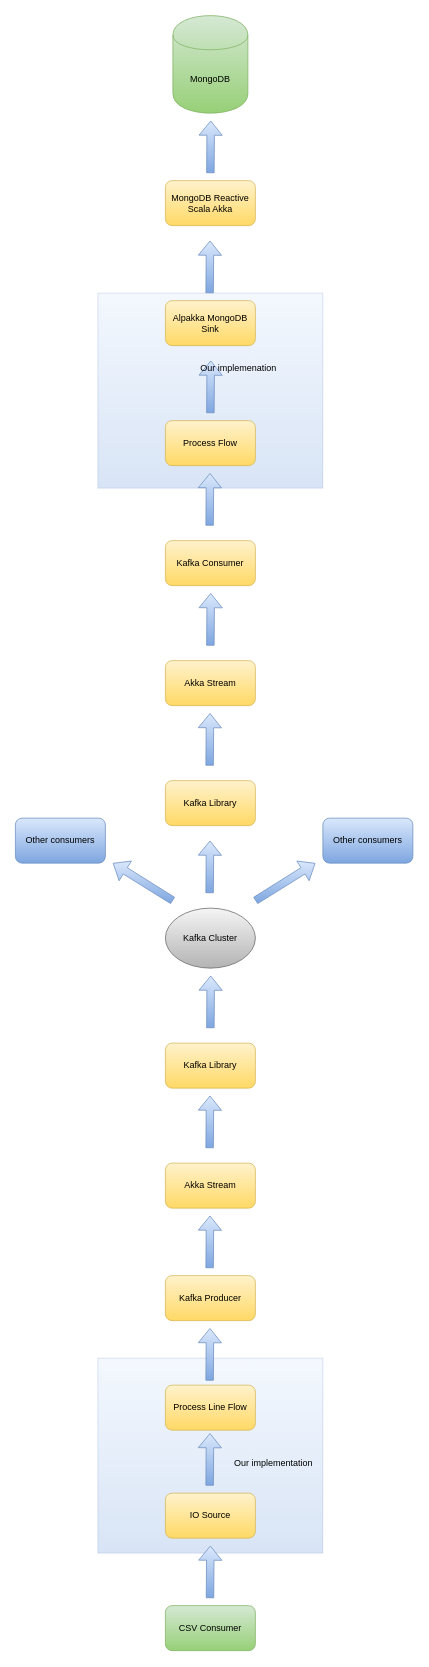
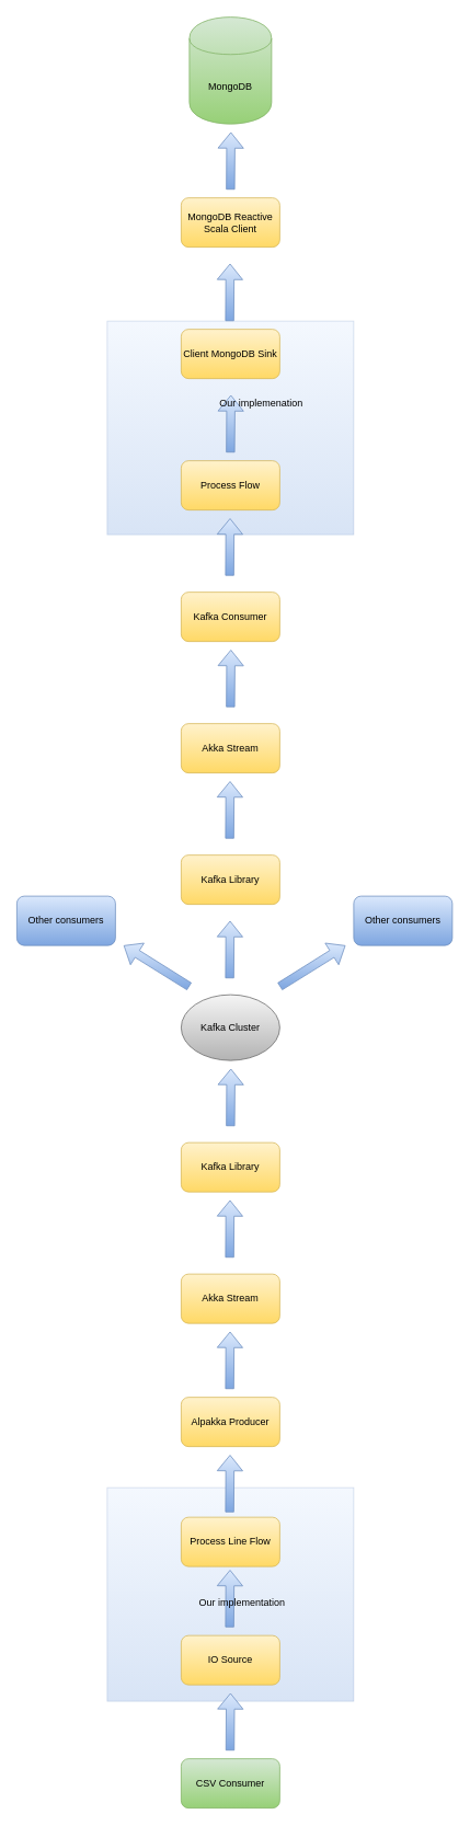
  <mxCell id="0" />
  <mxCell id="1" parent="0" />
  <mxCell id="2" value="" style="rounded=0;whiteSpace=wrap;html=1;gradientColor=#7ea6e0;fillColor=#dae8fc;strokeColor=#6c8ebf;opacity=30;" vertex="1" parent="1"><mxGeometry x="130" y="1810" width="300" height="260" as="geometry" /></mxCell>
  <mxCell id="3" value="" style="rounded=0;whiteSpace=wrap;html=1;gradientColor=#7ea6e0;fillColor=#dae8fc;strokeColor=#6c8ebf;opacity=30;" vertex="1" parent="1"><mxGeometry x="130" y="390" width="300" height="260" as="geometry" /></mxCell>
  <mxCell id="4" value="Kafka Cluster" style="ellipse;whiteSpace=wrap;html=1;gradientColor=#b3b3b3;fillColor=#f5f5f5;strokeColor=#666666;" vertex="1" parent="1"><mxGeometry x="220" y="1210" width="120" height="80" as="geometry" /></mxCell>
  <mxCell id="5" value="CSV Consumer" style="rounded=1;whiteSpace=wrap;html=1;gradientColor=#97d077;fillColor=#d5e8d4;strokeColor=#82b366;" vertex="1" parent="1"><mxGeometry x="220" y="2140" width="120" height="60" as="geometry" /></mxCell>
  <mxCell id="6" value="" style="shape=flexArrow;endArrow=classic;html=1;gradientColor=#7ea6e0;fillColor=#dae8fc;strokeColor=#6c8ebf;" edge="1" parent="1"><mxGeometry width="50" height="50" relative="1" as="geometry"><mxPoint x="279.5" y="2130" as="sourcePoint" /><mxPoint x="280" y="2060" as="targetPoint" /></mxGeometry></mxCell>
  <mxCell id="7" value="IO Source" style="rounded=1;whiteSpace=wrap;html=1;gradientColor=#ffd966;fillColor=#fff2cc;strokeColor=#d6b656;" vertex="1" parent="1"><mxGeometry x="220" y="1990" width="120" height="60" as="geometry" /></mxCell>
  <mxCell id="8" value="" style="shape=flexArrow;endArrow=classic;html=1;gradientColor=#7ea6e0;fillColor=#dae8fc;strokeColor=#6c8ebf;" edge="1" parent="1"><mxGeometry width="50" height="50" relative="1" as="geometry"><mxPoint x="279" y="1980" as="sourcePoint" /><mxPoint x="279.5" y="1910" as="targetPoint" /></mxGeometry></mxCell>
  <mxCell id="9" value="Process Line Flow" style="rounded=1;whiteSpace=wrap;html=1;gradientColor=#ffd966;fillColor=#fff2cc;strokeColor=#d6b656;" vertex="1" parent="1"><mxGeometry x="220" y="1846" width="120" height="60" as="geometry" /></mxCell>
  <mxCell id="10" value="" style="shape=flexArrow;endArrow=classic;html=1;gradientColor=#7ea6e0;fillColor=#dae8fc;strokeColor=#6c8ebf;" edge="1" parent="1"><mxGeometry width="50" height="50" relative="1" as="geometry"><mxPoint x="279" y="1840" as="sourcePoint" /><mxPoint x="279.5" y="1770" as="targetPoint" /></mxGeometry></mxCell>
- <mxCell id="11" value="Kafka Producer" style="rounded=1;whiteSpace=wrap;html=1;gradientColor=#ffd966;fillColor=#fff2cc;strokeColor=#d6b656;" vertex="1" parent="1"><mxGeometry x="220" y="1700" width="120" height="60" as="geometry" /></mxCell>
+ <mxCell id="11" value="Alpakka Producer" style="rounded=1;whiteSpace=wrap;html=1;gradientColor=#ffd966;fillColor=#fff2cc;strokeColor=#d6b656;" vertex="1" parent="1"><mxGeometry x="220" y="1700" width="120" height="60" as="geometry" /></mxCell>
  <mxCell id="12" value="Akka Stream" style="rounded=1;whiteSpace=wrap;html=1;gradientColor=#ffd966;fillColor=#fff2cc;strokeColor=#d6b656;" vertex="1" parent="1"><mxGeometry x="220" y="1550" width="120" height="60" as="geometry" /></mxCell>
  <mxCell id="13" value="" style="shape=flexArrow;endArrow=classic;html=1;gradientColor=#7ea6e0;fillColor=#dae8fc;strokeColor=#6c8ebf;" edge="1" parent="1"><mxGeometry width="50" height="50" relative="1" as="geometry"><mxPoint x="279" y="1690" as="sourcePoint" /><mxPoint x="279.5" y="1620" as="targetPoint" /></mxGeometry></mxCell>
  <mxCell id="14" value="" style="shape=flexArrow;endArrow=classic;html=1;gradientColor=#7ea6e0;fillColor=#dae8fc;strokeColor=#6c8ebf;" edge="1" parent="1"><mxGeometry width="50" height="50" relative="1" as="geometry"><mxPoint x="279" y="1530" as="sourcePoint" /><mxPoint x="279.5" y="1460" as="targetPoint" /></mxGeometry></mxCell>
  <mxCell id="15" value="Kafka Library" style="rounded=1;whiteSpace=wrap;html=1;gradientColor=#ffd966;fillColor=#fff2cc;strokeColor=#d6b656;" vertex="1" parent="1"><mxGeometry x="220" y="1390" width="120" height="60" as="geometry" /></mxCell>
  <mxCell id="16" value="" style="shape=flexArrow;endArrow=classic;html=1;gradientColor=#7ea6e0;fillColor=#dae8fc;strokeColor=#6c8ebf;" edge="1" parent="1"><mxGeometry width="50" height="50" relative="1" as="geometry"><mxPoint x="280" y="1370" as="sourcePoint" /><mxPoint x="280.5" y="1300" as="targetPoint" /></mxGeometry></mxCell>
  <mxCell id="17" value="" style="shape=flexArrow;endArrow=classic;html=1;gradientColor=#7ea6e0;fillColor=#dae8fc;strokeColor=#6c8ebf;" edge="1" parent="1"><mxGeometry width="50" height="50" relative="1" as="geometry"><mxPoint x="279" y="1190" as="sourcePoint" /><mxPoint x="279.5" y="1120" as="targetPoint" /></mxGeometry></mxCell>
  <mxCell id="18" value="Kafka Library" style="rounded=1;whiteSpace=wrap;html=1;gradientColor=#ffd966;fillColor=#fff2cc;strokeColor=#d6b656;" vertex="1" parent="1"><mxGeometry x="220" y="1040" width="120" height="60" as="geometry" /></mxCell>
  <mxCell id="19" value="" style="shape=flexArrow;endArrow=classic;html=1;gradientColor=#7ea6e0;fillColor=#dae8fc;strokeColor=#6c8ebf;" edge="1" parent="1"><mxGeometry width="50" height="50" relative="1" as="geometry"><mxPoint x="279" y="1020" as="sourcePoint" /><mxPoint x="279.5" y="950" as="targetPoint" /></mxGeometry></mxCell>
  <mxCell id="20" value="Akka Stream" style="rounded=1;whiteSpace=wrap;html=1;gradientColor=#ffd966;fillColor=#fff2cc;strokeColor=#d6b656;" vertex="1" parent="1"><mxGeometry x="220" y="880" width="120" height="60" as="geometry" /></mxCell>
  <mxCell id="21" value="" style="shape=flexArrow;endArrow=classic;html=1;gradientColor=#7ea6e0;fillColor=#dae8fc;strokeColor=#6c8ebf;" edge="1" parent="1"><mxGeometry width="50" height="50" relative="1" as="geometry"><mxPoint x="280" y="860" as="sourcePoint" /><mxPoint x="280.5" y="790" as="targetPoint" /></mxGeometry></mxCell>
  <mxCell id="22" value="Kafka Consumer" style="rounded=1;whiteSpace=wrap;html=1;gradientColor=#ffd966;fillColor=#fff2cc;strokeColor=#d6b656;" vertex="1" parent="1"><mxGeometry x="220" y="720" width="120" height="60" as="geometry" /></mxCell>
  <mxCell id="23" value="" style="shape=flexArrow;endArrow=classic;html=1;gradientColor=#7ea6e0;fillColor=#dae8fc;strokeColor=#6c8ebf;" edge="1" parent="1"><mxGeometry width="50" height="50" relative="1" as="geometry"><mxPoint x="279" y="700" as="sourcePoint" /><mxPoint x="279.5" y="630" as="targetPoint" /></mxGeometry></mxCell>
  <mxCell id="24" value="Process Flow" style="rounded=1;whiteSpace=wrap;html=1;gradientColor=#ffd966;fillColor=#fff2cc;strokeColor=#d6b656;" vertex="1" parent="1"><mxGeometry x="220" y="560" width="120" height="60" as="geometry" /></mxCell>
  <mxCell id="25" value="" style="shape=flexArrow;endArrow=classic;html=1;gradientColor=#7ea6e0;fillColor=#dae8fc;strokeColor=#6c8ebf;" edge="1" parent="1"><mxGeometry width="50" height="50" relative="1" as="geometry"><mxPoint x="280" y="550" as="sourcePoint" /><mxPoint x="280.5" y="480" as="targetPoint" /></mxGeometry></mxCell>
- <mxCell id="26" value="Alpakka MongoDB Sink" style="rounded=1;whiteSpace=wrap;html=1;gradientColor=#ffd966;fillColor=#fff2cc;strokeColor=#d6b656;" vertex="1" parent="1"><mxGeometry x="220" y="400" width="120" height="60" as="geometry" /></mxCell>
+ <mxCell id="26" value="Client MongoDB Sink" style="rounded=1;whiteSpace=wrap;html=1;gradientColor=#ffd966;fillColor=#fff2cc;strokeColor=#d6b656;" vertex="1" parent="1"><mxGeometry x="220" y="400" width="120" height="60" as="geometry" /></mxCell>
  <mxCell id="27" value="" style="shape=flexArrow;endArrow=classic;html=1;gradientColor=#7ea6e0;fillColor=#dae8fc;strokeColor=#6c8ebf;" edge="1" parent="1"><mxGeometry width="50" height="50" relative="1" as="geometry"><mxPoint x="279" y="390" as="sourcePoint" /><mxPoint x="279.5" y="320" as="targetPoint" /></mxGeometry></mxCell>
- <mxCell id="28" value="MongoDB Reactive Scala Akka" style="rounded=1;whiteSpace=wrap;html=1;gradientColor=#ffd966;fillColor=#fff2cc;strokeColor=#d6b656;" vertex="1" parent="1"><mxGeometry x="220" y="240" width="120" height="60" as="geometry" /></mxCell>
+ <mxCell id="28" value="MongoDB Reactive Scala Client" style="rounded=1;whiteSpace=wrap;html=1;gradientColor=#ffd966;fillColor=#fff2cc;strokeColor=#d6b656;" vertex="1" parent="1"><mxGeometry x="220" y="240" width="120" height="60" as="geometry" /></mxCell>
  <mxCell id="29" value="" style="shape=flexArrow;endArrow=classic;html=1;gradientColor=#7ea6e0;fillColor=#dae8fc;strokeColor=#6c8ebf;" edge="1" parent="1"><mxGeometry width="50" height="50" relative="1" as="geometry"><mxPoint x="280" as="sourcePoint" y="230" /><mxPoint x="280.5" y="160" as="targetPoint" /></mxGeometry></mxCell>
  <mxCell id="30" value="MongoDB" style="shape=cylinder;whiteSpace=wrap;html=1;boundedLbl=1;backgroundOutline=1;gradientColor=#97d077;fillColor=#d5e8d4;strokeColor=#82b366;" vertex="1" parent="1"><mxGeometry x="230" y="20" width="100" height="130" as="geometry" /></mxCell>
  <mxCell id="31" value="Our implemenation" style="text;html=1;resizable=0;points=[];autosize=1;align=left;verticalAlign=top;spacingTop=-4;" vertex="1" parent="1"><mxGeometry x="265" y="480" width="120" height="20" as="geometry" /></mxCell>
- <mxCell id="32" value="Our implementation" style="text;html=1;resizable=0;points=[];autosize=1;align=left;verticalAlign=top;spacingTop=-4;" vertex="1" parent="1"><mxGeometry x="310" y="1940" width="120" height="20" as="geometry" /></mxCell>
+ <mxCell id="32" value="Our implementation" style="text;html=1;resizable=0;points=[];autosize=1;align=left;verticalAlign=top;spacingTop=-4;" vertex="1" parent="1"><mxGeometry x="240" y="1940" width="120" height="20" as="geometry" /></mxCell>
  <mxCell id="33" value="" style="shape=flexArrow;endArrow=classic;html=1;gradientColor=#7ea6e0;fillColor=#dae8fc;strokeColor=#6c8ebf;" edge="1" parent="1"><mxGeometry width="50" height="50" relative="1" as="geometry"><mxPoint x="340" y="1200" as="sourcePoint" /><mxPoint x="420" y="1150" as="targetPoint" /></mxGeometry></mxCell>
  <mxCell id="34" value="Other consumers" style="rounded=1;whiteSpace=wrap;html=1;gradientColor=#7ea6e0;fillColor=#dae8fc;strokeColor=#6c8ebf;" vertex="1" parent="1"><mxGeometry x="430" y="1090" width="120" height="60" as="geometry" /></mxCell>
  <mxCell id="35" value="" style="shape=flexArrow;endArrow=classic;html=1;gradientColor=#7ea6e0;fillColor=#dae8fc;strokeColor=#6c8ebf;" edge="1" parent="1"><mxGeometry width="50" height="50" relative="1" as="geometry"><mxPoint x="230" y="1200" as="sourcePoint" /><mxPoint x="150" y="1150" as="targetPoint" /></mxGeometry></mxCell>
  <mxCell id="36" value="Other consumers" style="rounded=1;whiteSpace=wrap;html=1;gradientColor=#7ea6e0;fillColor=#dae8fc;strokeColor=#6c8ebf;" vertex="1" parent="1"><mxGeometry x="20" y="1090" width="120" height="60" as="geometry" /></mxCell>
